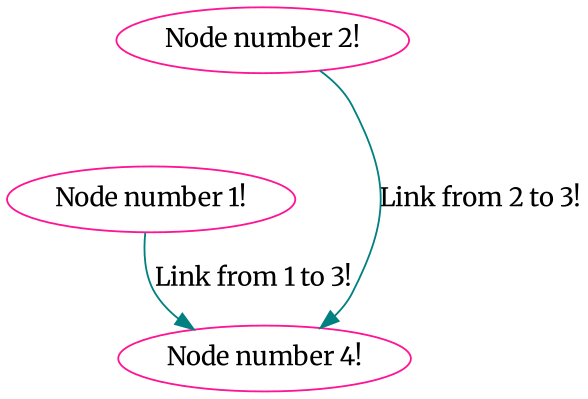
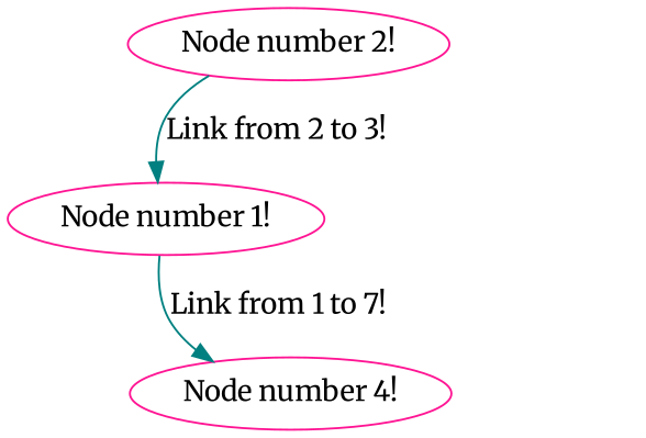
  digraph {
    fontname=Merriweather
    node [color=deeppink fillcolor=black fontcolor=black fontname=Merriweather shape=ellipse style=solid weight=1]
    edge [color=teal fontname=Merriweather style=solid weight=1]
    n1 [label="Node number 1!"]
    n2 [label="Node number 4!"]
    n3 [label="Node number 2!"]
-   n1 -> n2 [label="Link from 1 to 3!"]
-   n3 -> n2 [label="Link from 2 to 3!"]
+   n1 -> n2 [label="Link from 1 to 7!"]
+   n3 -> n1 [label="Link from 2 to 3!"]
  }
